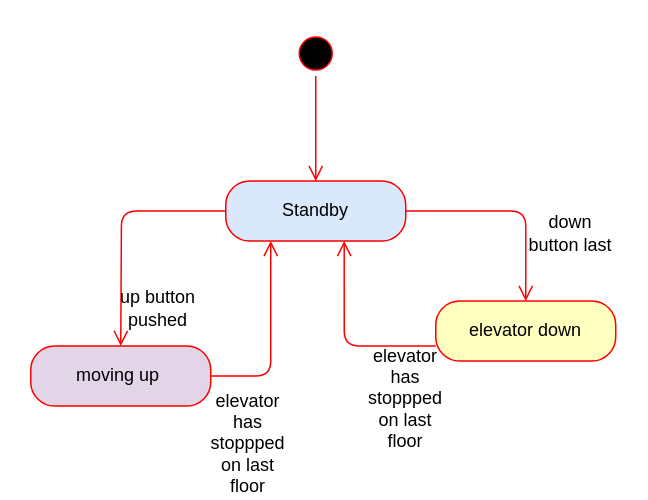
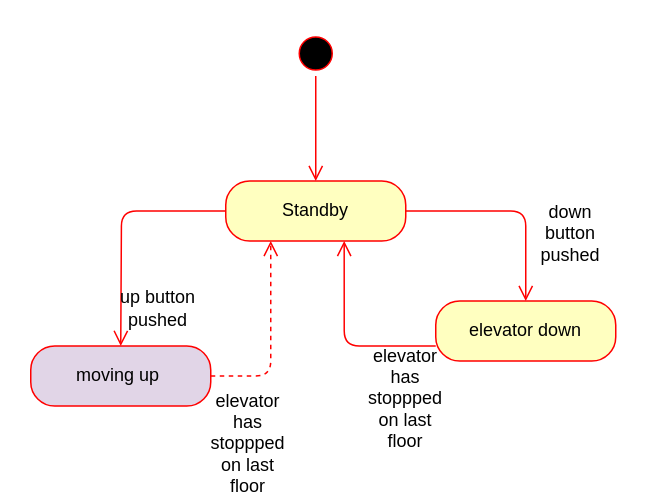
  <mxCell id="0" />
  <mxCell id="1" parent="0" />
  <mxCell id="2" value="" style="ellipse;html=1;shape=startState;fillColor=#000000;strokeColor=#ff0000;" vertex="1" parent="1"><mxGeometry x="195" y="20" width="30" height="30" as="geometry" /></mxCell>
  <mxCell id="3" value="" style="edgeStyle=orthogonalEdgeStyle;html=1;verticalAlign=bottom;endArrow=open;endSize=8;strokeColor=#ff0000;entryX=0.5;entryY=0;entryDx=0;entryDy=0;" edge="1" source="2" parent="1" target="4"><mxGeometry relative="1" as="geometry"><mxPoint x="55" y="220" as="targetPoint" /></mxGeometry></mxCell>
- <mxCell id="4" value="Standby" style="rounded=1;whiteSpace=wrap;html=1;arcSize=40;fontColor=#000000;fillColor=#dae8fc;strokeColor=#ff0000;" vertex="1" parent="1"><mxGeometry x="150" y="120" width="120" height="40" as="geometry" /></mxCell>
+ <mxCell id="4" value="Standby" style="rounded=1;whiteSpace=wrap;html=1;arcSize=40;fontColor=#000000;fillColor=#ffffc0;strokeColor=#ff0000;" vertex="1" parent="1"><mxGeometry x="150" y="120" width="120" height="40" as="geometry" /></mxCell>
  <mxCell id="5" value="" style="edgeStyle=orthogonalEdgeStyle;html=1;verticalAlign=bottom;endArrow=open;endSize=8;strokeColor=#ff0000;" edge="1" source="4" parent="1" target="8"><mxGeometry relative="1" as="geometry"><mxPoint x="210" y="220" as="targetPoint" /></mxGeometry></mxCell>
  <mxCell id="6" value="moving up&amp;nbsp;" style="rounded=1;whiteSpace=wrap;html=1;arcSize=40;fontColor=#000000;fillColor=#e1d5e7;strokeColor=#ff0000;" vertex="1" parent="1"><mxGeometry x="20" y="230" width="120" height="40" as="geometry" /></mxCell>
- <mxCell id="7" value="" style="edgeStyle=orthogonalEdgeStyle;html=1;verticalAlign=bottom;endArrow=open;endSize=8;strokeColor=#ff0000;entryX=0.25;entryY=1;entryDx=0;entryDy=0;" edge="1" source="6" parent="1" target="4"><mxGeometry relative="1" as="geometry"><mxPoint x="170" y="390" as="targetPoint" /></mxGeometry></mxCell>
+ <mxCell id="7" value="" style="edgeStyle=orthogonalEdgeStyle;html=1;verticalAlign=bottom;endArrow=open;endSize=8;strokeColor=#ff0000;entryX=0.25;entryY=1;entryDx=0;entryDy=0;dashed=1;" edge="1" source="6" parent="1" target="4"><mxGeometry relative="1" as="geometry"><mxPoint x="170" y="390" as="targetPoint" /></mxGeometry></mxCell>
  <mxCell id="8" value="elevator down" style="rounded=1;whiteSpace=wrap;html=1;arcSize=40;fontColor=#000000;fillColor=#ffffc0;strokeColor=#ff0000;" vertex="1" parent="1"><mxGeometry x="290" y="200" width="120" height="40" as="geometry" /></mxCell>
  <mxCell id="9" value="" style="edgeStyle=orthogonalEdgeStyle;html=1;verticalAlign=bottom;endArrow=open;endSize=8;strokeColor=#ff0000;exitX=0;exitY=0.5;exitDx=0;exitDy=0;" edge="1" parent="1" source="4"><mxGeometry relative="1" as="geometry"><mxPoint x="80" y="230" as="targetPoint" /><mxPoint x="50" y="90" as="sourcePoint" /></mxGeometry></mxCell>
  <mxCell id="10" value="" style="edgeStyle=orthogonalEdgeStyle;html=1;verticalAlign=bottom;endArrow=open;endSize=8;strokeColor=#ff0000;entryX=0.658;entryY=1;entryDx=0;entryDy=0;entryPerimeter=0;exitX=0;exitY=0.75;exitDx=0;exitDy=0;" edge="1" parent="1" source="8" target="4"><mxGeometry relative="1" as="geometry"><mxPoint x="350" y="280" as="targetPoint" /><mxPoint x="310" y="370" as="sourcePoint" /></mxGeometry></mxCell>
  <mxCell id="11" value="up button pushed" style="text;html=1;strokeColor=none;fillColor=none;align=center;verticalAlign=middle;whiteSpace=wrap;rounded=0;" vertex="1" parent="1"><mxGeometry x="75" y="190" width="60" height="30" as="geometry" /></mxCell>
- <mxCell id="12" value="down button last" style="text;html=1;strokeColor=none;fillColor=none;align=center;verticalAlign=middle;whiteSpace=wrap;rounded=0;" vertex="1" parent="1"><mxGeometry x="350" y="140" width="60" height="30" as="geometry" /></mxCell>
+ <mxCell id="12" value="down button pushed" style="text;html=1;strokeColor=none;fillColor=none;align=center;verticalAlign=middle;whiteSpace=wrap;rounded=0;" vertex="1" parent="1"><mxGeometry x="350" y="140" width="60" height="30" as="geometry" /></mxCell>
  <mxCell id="13" value="elevator has stoppped on last floor" style="text;html=1;strokeColor=none;fillColor=none;align=center;verticalAlign=middle;whiteSpace=wrap;rounded=0;" vertex="1" parent="1"><mxGeometry x="135" y="280" width="60" height="30" as="geometry" /></mxCell>
  <mxCell id="14" value="elevator has stoppped on last floor" style="text;html=1;strokeColor=none;fillColor=none;align=center;verticalAlign=middle;whiteSpace=wrap;rounded=0;" vertex="1" parent="1"><mxGeometry x="240" y="250" width="60" height="30" as="geometry" /></mxCell>
